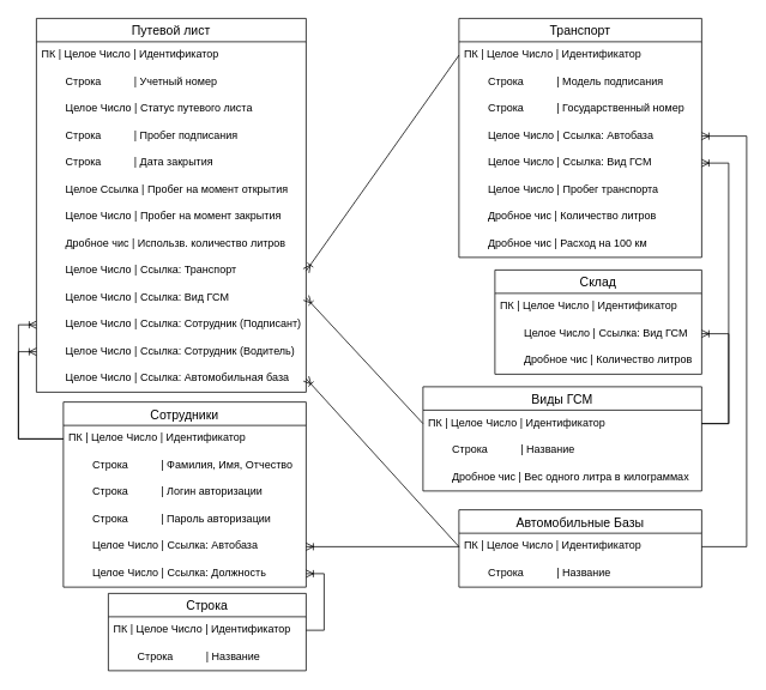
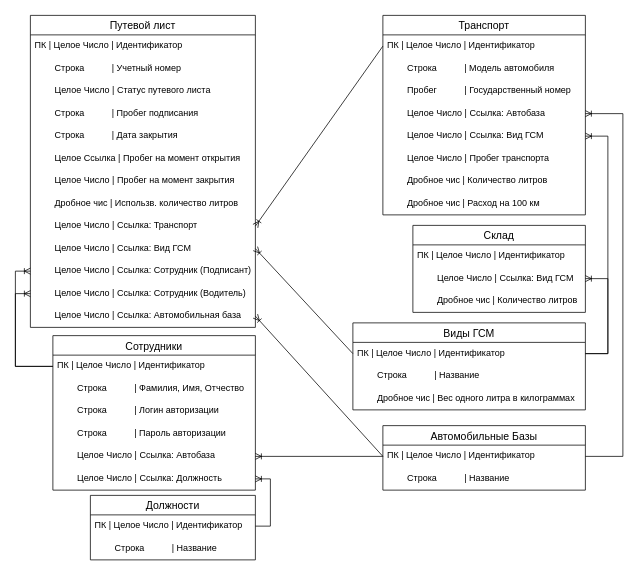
  <mxCell id="0" />
  <mxCell id="1" parent="0" />
  <mxCell id="2" value="Путевой лист" style="swimlane;fontStyle=0;childLayout=stackLayout;horizontal=1;startSize=26;horizontalStack=0;resizeParent=1;resizeParentMax=0;resizeLast=0;collapsible=1;marginBottom=0;align=center;fontSize=14;" vertex="1" parent="1"><mxGeometry x="40" y="20" width="300" height="416" as="geometry" /></mxCell>
  <mxCell id="3" value="ПК | Целое Число | Идентификатор" style="text;strokeColor=none;fillColor=none;spacingLeft=4;spacingRight=4;overflow=hidden;rotatable=0;points=[[0,0.5],[1,0.5]];portConstraint=eastwest;fontSize=12;" vertex="1" parent="2"><mxGeometry y="26" width="300" height="30" as="geometry" /></mxCell>
  <mxCell id="4" value="        Строка           | Учетный номер" style="text;strokeColor=none;fillColor=none;spacingLeft=4;spacingRight=4;overflow=hidden;rotatable=0;points=[[0,0.5],[1,0.5]];portConstraint=eastwest;fontSize=12;" vertex="1" parent="2"><mxGeometry y="56" width="300" height="30" as="geometry" /></mxCell>
  <mxCell id="5" value="        Целое Число | Статус путевого листа" style="text;strokeColor=none;fillColor=none;spacingLeft=4;spacingRight=4;overflow=hidden;rotatable=0;points=[[0,0.5],[1,0.5]];portConstraint=eastwest;fontSize=12;" vertex="1" parent="2"><mxGeometry y="86" width="300" height="30" as="geometry" /></mxCell>
  <mxCell id="6" value="        Строка           | Пробег подписания" style="text;strokeColor=none;fillColor=none;spacingLeft=4;spacingRight=4;overflow=hidden;rotatable=0;points=[[0,0.5],[1,0.5]];portConstraint=eastwest;fontSize=12;" vertex="1" parent="2"><mxGeometry y="116" width="300" height="30" as="geometry" /></mxCell>
  <mxCell id="7" value="        Строка           | Дата закрытия" style="text;strokeColor=none;fillColor=none;spacingLeft=4;spacingRight=4;overflow=hidden;rotatable=0;points=[[0,0.5],[1,0.5]];portConstraint=eastwest;fontSize=12;" vertex="1" parent="2"><mxGeometry y="146" width="300" height="30" as="geometry" /></mxCell>
  <mxCell id="8" value="        Целое Ссылка | Пробег на момент открытия" style="text;strokeColor=none;fillColor=none;spacingLeft=4;spacingRight=4;overflow=hidden;rotatable=0;points=[[0,0.5],[1,0.5]];portConstraint=eastwest;fontSize=12;" vertex="1" parent="2"><mxGeometry y="176" width="300" height="30" as="geometry" /></mxCell>
  <mxCell id="9" value="        Целое Число | Пробег на момент закрытия" style="text;strokeColor=none;fillColor=none;spacingLeft=4;spacingRight=4;overflow=hidden;rotatable=0;points=[[0,0.5],[1,0.5]];portConstraint=eastwest;fontSize=12;" vertex="1" parent="2"><mxGeometry y="206" width="300" height="30" as="geometry" /></mxCell>
  <mxCell id="10" value="        Дробное чис | Использв. количество литров" style="text;strokeColor=none;fillColor=none;spacingLeft=4;spacingRight=4;overflow=hidden;rotatable=0;points=[[0,0.5],[1,0.5]];portConstraint=eastwest;fontSize=12;" vertex="1" parent="2"><mxGeometry y="236" width="300" height="30" as="geometry" /></mxCell>
  <mxCell id="11" value="        Целое Число | Ссылка: Транспорт" style="text;strokeColor=none;fillColor=none;spacingLeft=4;spacingRight=4;overflow=hidden;rotatable=0;points=[[0,0.5],[1,0.5]];portConstraint=eastwest;fontSize=12;" vertex="1" parent="2"><mxGeometry y="266" width="300" height="30" as="geometry" /></mxCell>
  <mxCell id="12" value="        Целое Число | Ссылка: Вид ГСМ" style="text;strokeColor=none;fillColor=none;spacingLeft=4;spacingRight=4;overflow=hidden;rotatable=0;points=[[0,0.5],[1,0.5]];portConstraint=eastwest;fontSize=12;" vertex="1" parent="2"><mxGeometry y="296" width="300" height="30" as="geometry" /></mxCell>
  <mxCell id="13" value="        Целое Число | Ссылка: Сотрудник (Подписант)" style="text;strokeColor=none;fillColor=none;spacingLeft=4;spacingRight=4;overflow=hidden;rotatable=0;points=[[0,0.5],[1,0.5]];portConstraint=eastwest;fontSize=12;" vertex="1" parent="2"><mxGeometry y="326" width="300" height="30" as="geometry" /></mxCell>
  <mxCell id="14" value="        Целое Число | Ссылка: Сотрудник (Водитель)" style="text;strokeColor=none;fillColor=none;spacingLeft=4;spacingRight=4;overflow=hidden;rotatable=0;points=[[0,0.5],[1,0.5]];portConstraint=eastwest;fontSize=12;" vertex="1" parent="2"><mxGeometry y="356" width="300" height="30" as="geometry" /></mxCell>
  <mxCell id="15" value="        Целое Число | Ссылка: Автомобильная база" style="text;strokeColor=none;fillColor=none;spacingLeft=4;spacingRight=4;overflow=hidden;rotatable=0;points=[[0,0.5],[1,0.5]];portConstraint=eastwest;fontSize=12;" vertex="1" parent="2"><mxGeometry y="386" width="300" height="30" as="geometry" /></mxCell>
  <mxCell id="16" value="Виды ГСМ" style="swimlane;fontStyle=0;childLayout=stackLayout;horizontal=1;startSize=26;horizontalStack=0;resizeParent=1;resizeParentMax=0;resizeLast=0;collapsible=1;marginBottom=0;align=center;fontSize=14;" vertex="1" parent="1"><mxGeometry x="470" y="430" width="310" height="116" as="geometry" /></mxCell>
  <mxCell id="17" value="ПК | Целое Число | Идентификатор" style="text;strokeColor=none;fillColor=none;spacingLeft=4;spacingRight=4;overflow=hidden;rotatable=0;points=[[0,0.5],[1,0.5]];portConstraint=eastwest;fontSize=12;" vertex="1" parent="16"><mxGeometry y="26" width="310" height="30" as="geometry" /></mxCell>
  <mxCell id="18" value="        Строка           | Название" style="text;strokeColor=none;fillColor=none;spacingLeft=4;spacingRight=4;overflow=hidden;rotatable=0;points=[[0,0.5],[1,0.5]];portConstraint=eastwest;fontSize=12;" vertex="1" parent="16"><mxGeometry y="56" width="310" height="30" as="geometry" /></mxCell>
  <mxCell id="19" value="        Дробное чис | Вес одного литра в килограммах" style="text;strokeColor=none;fillColor=none;spacingLeft=4;spacingRight=4;overflow=hidden;rotatable=0;points=[[0,0.5],[1,0.5]];portConstraint=eastwest;fontSize=12;" vertex="1" parent="16"><mxGeometry y="86" width="310" height="30" as="geometry" /></mxCell>
  <mxCell id="20" value="" style="fontSize=12;html=1;endArrow=ERoneToMany;rounded=0;entryX=1;entryY=0.5;entryDx=0;entryDy=0;exitX=0;exitY=0.5;exitDx=0;exitDy=0;" edge="1" parent="1" source="17" target="12"><mxGeometry width="100" height="100" relative="1" as="geometry"><mxPoint x="1610" y="421" as="sourcePoint" /><mxPoint x="1450" y="331" as="targetPoint" /></mxGeometry></mxCell>
  <mxCell id="21" value="Склад" style="swimlane;fontStyle=0;childLayout=stackLayout;horizontal=1;startSize=26;horizontalStack=0;resizeParent=1;resizeParentMax=0;resizeLast=0;collapsible=1;marginBottom=0;align=center;fontSize=14;" vertex="1" parent="1"><mxGeometry x="550" y="300" width="230" height="116" as="geometry" /></mxCell>
  <mxCell id="22" value="ПК | Целое Число | Идентификатор" style="text;strokeColor=none;fillColor=none;spacingLeft=4;spacingRight=4;overflow=hidden;rotatable=0;points=[[0,0.5],[1,0.5]];portConstraint=eastwest;fontSize=12;" vertex="1" parent="21"><mxGeometry y="26" width="230" height="30" as="geometry" /></mxCell>
  <mxCell id="23" value="        Целое Число | Ссылка: Вид ГСМ" style="text;strokeColor=none;fillColor=none;spacingLeft=4;spacingRight=4;overflow=hidden;rotatable=0;points=[[0,0.5],[1,0.5]];portConstraint=eastwest;fontSize=12;" vertex="1" parent="21"><mxGeometry y="56" width="230" height="30" as="geometry" /></mxCell>
  <mxCell id="24" value="        Дробное чис | Количество литров" style="text;strokeColor=none;fillColor=none;spacingLeft=4;spacingRight=4;overflow=hidden;rotatable=0;points=[[0,0.5],[1,0.5]];portConstraint=eastwest;fontSize=12;" vertex="1" parent="21"><mxGeometry y="86" width="230" height="30" as="geometry" /></mxCell>
  <mxCell id="25" value="" style="fontSize=12;html=1;endArrow=ERoneToMany;rounded=0;entryX=1;entryY=0.5;entryDx=0;entryDy=0;exitX=1;exitY=0.5;exitDx=0;exitDy=0;edgeStyle=elbowEdgeStyle;" edge="1" parent="1" source="17" target="23"><mxGeometry width="100" height="100" relative="1" as="geometry"><mxPoint x="1410" y="579" as="sourcePoint" /><mxPoint x="1380" y="700" as="targetPoint" /><Array as="points"><mxPoint x="810" y="539" /></Array></mxGeometry></mxCell>
  <mxCell id="26" value="Автомобильные Базы" style="swimlane;fontStyle=0;childLayout=stackLayout;horizontal=1;startSize=26;horizontalStack=0;resizeParent=1;resizeParentMax=0;resizeLast=0;collapsible=1;marginBottom=0;align=center;fontSize=14;" vertex="1" parent="1"><mxGeometry x="510" y="567" width="270" height="86" as="geometry" /></mxCell>
  <mxCell id="27" value="ПК | Целое Число | Идентификатор" style="text;strokeColor=none;fillColor=none;spacingLeft=4;spacingRight=4;overflow=hidden;rotatable=0;points=[[0,0.5],[1,0.5]];portConstraint=eastwest;fontSize=12;" vertex="1" parent="26"><mxGeometry y="26" width="270" height="30" as="geometry" /></mxCell>
  <mxCell id="28" value="        Строка           | Название" style="text;strokeColor=none;fillColor=none;spacingLeft=4;spacingRight=4;overflow=hidden;rotatable=0;points=[[0,0.5],[1,0.5]];portConstraint=eastwest;fontSize=12;" vertex="1" parent="26"><mxGeometry y="56" width="270" height="30" as="geometry" /></mxCell>
  <mxCell id="29" value="" style="fontSize=12;html=1;endArrow=ERoneToMany;rounded=0;entryX=1;entryY=0.5;entryDx=0;entryDy=0;exitX=0;exitY=0.5;exitDx=0;exitDy=0;" edge="1" parent="1" source="27" target="15"><mxGeometry width="100" height="100" relative="1" as="geometry"><mxPoint x="1250" y="820" as="sourcePoint" /><mxPoint x="1120" y="670" as="targetPoint" /></mxGeometry></mxCell>
  <mxCell id="30" value="Транспорт" style="swimlane;fontStyle=0;childLayout=stackLayout;horizontal=1;startSize=26;horizontalStack=0;resizeParent=1;resizeParentMax=0;resizeLast=0;collapsible=1;marginBottom=0;align=center;fontSize=14;" vertex="1" parent="1"><mxGeometry x="510" y="20" width="270" height="266" as="geometry" /></mxCell>
  <mxCell id="31" value="ПК | Целое Число | Идентификатор" style="text;strokeColor=none;fillColor=none;spacingLeft=4;spacingRight=4;overflow=hidden;rotatable=0;points=[[0,0.5],[1,0.5]];portConstraint=eastwest;fontSize=12;" vertex="1" parent="30"><mxGeometry y="26" width="270" height="30" as="geometry" /></mxCell>
- <mxCell id="32" value="        Строка           | Модель подписания" style="text;strokeColor=none;fillColor=none;spacingLeft=4;spacingRight=4;overflow=hidden;rotatable=0;points=[[0,0.5],[1,0.5]];portConstraint=eastwest;fontSize=12;" vertex="1" parent="30"><mxGeometry y="56" width="270" height="30" as="geometry" /></mxCell>
- <mxCell id="33" value="        Строка           | Государственный номер" style="text;strokeColor=none;fillColor=none;spacingLeft=4;spacingRight=4;overflow=hidden;rotatable=0;points=[[0,0.5],[1,0.5]];portConstraint=eastwest;fontSize=12;" vertex="1" parent="30"><mxGeometry y="86" width="270" height="30" as="geometry" /></mxCell>
+ <mxCell id="32" value="        Строка           | Модель автомобиля" style="text;strokeColor=none;fillColor=none;spacingLeft=4;spacingRight=4;overflow=hidden;rotatable=0;points=[[0,0.5],[1,0.5]];portConstraint=eastwest;fontSize=12;" vertex="1" parent="30"><mxGeometry y="56" width="270" height="30" as="geometry" /></mxCell>
+ <mxCell id="33" value="        Пробег           | Государственный номер" style="text;strokeColor=none;fillColor=none;spacingLeft=4;spacingRight=4;overflow=hidden;rotatable=0;points=[[0,0.5],[1,0.5]];portConstraint=eastwest;fontSize=12;" vertex="1" parent="30"><mxGeometry y="86" width="270" height="30" as="geometry" /></mxCell>
  <mxCell id="34" value="        Целое Число | Ссылка: Автобаза" style="text;strokeColor=none;fillColor=none;spacingLeft=4;spacingRight=4;overflow=hidden;rotatable=0;points=[[0,0.5],[1,0.5]];portConstraint=eastwest;fontSize=12;" vertex="1" parent="30"><mxGeometry y="116" width="270" height="30" as="geometry" /></mxCell>
  <mxCell id="35" value="        Целое Число | Ссылка: Вид ГСМ" style="text;strokeColor=none;fillColor=none;spacingLeft=4;spacingRight=4;overflow=hidden;rotatable=0;points=[[0,0.5],[1,0.5]];portConstraint=eastwest;fontSize=12;" vertex="1" parent="30"><mxGeometry y="146" width="270" height="30" as="geometry" /></mxCell>
  <mxCell id="36" value="        Целое Число | Пробег транспорта" style="text;strokeColor=none;fillColor=none;spacingLeft=4;spacingRight=4;overflow=hidden;rotatable=0;points=[[0,0.5],[1,0.5]];portConstraint=eastwest;fontSize=12;" vertex="1" parent="30"><mxGeometry y="176" width="270" height="30" as="geometry" /></mxCell>
  <mxCell id="37" value="        Дробное чис | Количество литров" style="text;strokeColor=none;fillColor=none;spacingLeft=4;spacingRight=4;overflow=hidden;rotatable=0;points=[[0,0.5],[1,0.5]];portConstraint=eastwest;fontSize=12;" vertex="1" parent="30"><mxGeometry y="206" width="270" height="30" as="geometry" /></mxCell>
  <mxCell id="38" value="        Дробное чис | Расход на 100 км" style="text;strokeColor=none;fillColor=none;spacingLeft=4;spacingRight=4;overflow=hidden;rotatable=0;points=[[0,0.5],[1,0.5]];portConstraint=eastwest;fontSize=12;" vertex="1" parent="30"><mxGeometry y="236" width="270" height="30" as="geometry" /></mxCell>
  <mxCell id="39" value="" style="fontSize=12;html=1;endArrow=ERoneToMany;rounded=0;entryX=1;entryY=0.5;entryDx=0;entryDy=0;exitX=0;exitY=0.5;exitDx=0;exitDy=0;" edge="1" parent="1" source="31" target="11"><mxGeometry width="100" height="100" relative="1" as="geometry"><mxPoint x="1860" y="820" as="sourcePoint" /><mxPoint x="1730" y="670" as="targetPoint" /></mxGeometry></mxCell>
  <mxCell id="40" value="" style="fontSize=12;html=1;endArrow=ERoneToMany;rounded=0;entryX=1;entryY=0.5;entryDx=0;entryDy=0;exitX=1;exitY=0.5;exitDx=0;exitDy=0;edgeStyle=elbowEdgeStyle;" edge="1" parent="1" source="27" target="34"><mxGeometry width="100" height="100" relative="1" as="geometry"><mxPoint x="1020" y="680" as="sourcePoint" /><mxPoint x="1330" y="861" as="targetPoint" /><Array as="points"><mxPoint x="830" y="400" /></Array></mxGeometry></mxCell>
  <mxCell id="41" value="Сотрудники" style="swimlane;fontStyle=0;childLayout=stackLayout;horizontal=1;startSize=26;horizontalStack=0;resizeParent=1;resizeParentMax=0;resizeLast=0;collapsible=1;marginBottom=0;align=center;fontSize=14;" vertex="1" parent="1"><mxGeometry x="70" y="447" width="270" height="206" as="geometry" /></mxCell>
  <mxCell id="42" value="ПК | Целое Число | Идентификатор" style="text;strokeColor=none;fillColor=none;spacingLeft=4;spacingRight=4;overflow=hidden;rotatable=0;points=[[0,0.5],[1,0.5]];portConstraint=eastwest;fontSize=12;" vertex="1" parent="41"><mxGeometry y="26" width="270" height="30" as="geometry" /></mxCell>
  <mxCell id="43" value="        Строка           | Фамилия, Имя, Отчество" style="text;strokeColor=none;fillColor=none;spacingLeft=4;spacingRight=4;overflow=hidden;rotatable=0;points=[[0,0.5],[1,0.5]];portConstraint=eastwest;fontSize=12;" vertex="1" parent="41"><mxGeometry y="56" width="270" height="30" as="geometry" /></mxCell>
  <mxCell id="44" value="        Строка           | Логин авторизации" style="text;strokeColor=none;fillColor=none;spacingLeft=4;spacingRight=4;overflow=hidden;rotatable=0;points=[[0,0.5],[1,0.5]];portConstraint=eastwest;fontSize=12;" vertex="1" parent="41"><mxGeometry y="86" width="270" height="30" as="geometry" /></mxCell>
  <mxCell id="45" value="        Строка           | Пароль авторизации" style="text;strokeColor=none;fillColor=none;spacingLeft=4;spacingRight=4;overflow=hidden;rotatable=0;points=[[0,0.5],[1,0.5]];portConstraint=eastwest;fontSize=12;" vertex="1" parent="41"><mxGeometry y="116" width="270" height="30" as="geometry" /></mxCell>
  <mxCell id="46" value="        Целое Число | Ссылка: Автобаза" style="text;strokeColor=none;fillColor=none;spacingLeft=4;spacingRight=4;overflow=hidden;rotatable=0;points=[[0,0.5],[1,0.5]];portConstraint=eastwest;fontSize=12;" vertex="1" parent="41"><mxGeometry y="146" width="270" height="30" as="geometry" /></mxCell>
  <mxCell id="47" value="        Целое Число | Ссылка: Должность" style="text;strokeColor=none;fillColor=none;spacingLeft=4;spacingRight=4;overflow=hidden;rotatable=0;points=[[0,0.5],[1,0.5]];portConstraint=eastwest;fontSize=12;" vertex="1" parent="41"><mxGeometry y="176" width="270" height="30" as="geometry" /></mxCell>
  <mxCell id="48" value="" style="fontSize=12;html=1;endArrow=ERoneToMany;rounded=0;exitX=0;exitY=0.5;exitDx=0;exitDy=0;entryX=1;entryY=0.5;entryDx=0;entryDy=0;" edge="1" parent="1" source="27" target="46"><mxGeometry width="100" height="100" relative="1" as="geometry"><mxPoint x="1000" y="740" as="sourcePoint" /><mxPoint x="550" y="920" as="targetPoint" /></mxGeometry></mxCell>
  <mxCell id="49" value="" style="fontSize=12;html=1;endArrow=ERoneToMany;rounded=0;entryX=0;entryY=0.5;entryDx=0;entryDy=0;exitX=0;exitY=0.5;exitDx=0;exitDy=0;edgeStyle=elbowEdgeStyle;" edge="1" parent="1" source="42" target="13"><mxGeometry width="100" height="100" relative="1" as="geometry"><mxPoint x="1140" y="810" as="sourcePoint" /><mxPoint x="1220" y="800" as="targetPoint" /><Array as="points"><mxPoint x="20" y="580" /></Array></mxGeometry></mxCell>
  <mxCell id="50" value="" style="fontSize=12;html=1;endArrow=ERoneToMany;rounded=0;entryX=0;entryY=0.5;entryDx=0;entryDy=0;exitX=0;exitY=0.5;exitDx=0;exitDy=0;edgeStyle=elbowEdgeStyle;" edge="1" parent="1" source="42" target="14"><mxGeometry width="100" height="100" relative="1" as="geometry"><mxPoint x="1100" y="790" as="sourcePoint" /><mxPoint x="1230" y="810" as="targetPoint" /><Array as="points"><mxPoint x="20" y="550" /></Array></mxGeometry></mxCell>
- <mxCell id="51" value="Строка" style="swimlane;fontStyle=0;childLayout=stackLayout;horizontal=1;startSize=26;horizontalStack=0;resizeParent=1;resizeParentMax=0;resizeLast=0;collapsible=1;marginBottom=0;align=center;fontSize=14;" vertex="1" parent="1"><mxGeometry x="120" y="660" width="220" height="86" as="geometry" /></mxCell>
+ <mxCell id="51" value="Должности" style="swimlane;fontStyle=0;childLayout=stackLayout;horizontal=1;startSize=26;horizontalStack=0;resizeParent=1;resizeParentMax=0;resizeLast=0;collapsible=1;marginBottom=0;align=center;fontSize=14;" vertex="1" parent="1"><mxGeometry x="120" y="660" width="220" height="86" as="geometry" /></mxCell>
  <mxCell id="52" value="ПК | Целое Число | Идентификатор" style="text;strokeColor=none;fillColor=none;spacingLeft=4;spacingRight=4;overflow=hidden;rotatable=0;points=[[0,0.5],[1,0.5]];portConstraint=eastwest;fontSize=12;" vertex="1" parent="51"><mxGeometry y="26" width="220" height="30" as="geometry" /></mxCell>
  <mxCell id="53" value="        Строка           | Название" style="text;strokeColor=none;fillColor=none;spacingLeft=4;spacingRight=4;overflow=hidden;rotatable=0;points=[[0,0.5],[1,0.5]];portConstraint=eastwest;fontSize=12;" vertex="1" parent="51"><mxGeometry y="56" width="220" height="30" as="geometry" /></mxCell>
  <mxCell id="54" value="" style="fontSize=12;html=1;endArrow=ERoneToMany;rounded=0;entryX=1;entryY=0.5;entryDx=0;entryDy=0;exitX=1;exitY=0.5;exitDx=0;exitDy=0;edgeStyle=elbowEdgeStyle;" edge="1" parent="1" source="52" target="47"><mxGeometry width="100" height="100" relative="1" as="geometry"><mxPoint x="950" y="900" as="sourcePoint" /><mxPoint x="970" y="1036" as="targetPoint" /><Array as="points"><mxPoint x="360" y="670" /></Array></mxGeometry></mxCell>
  <mxCell id="55" value="" style="fontSize=12;html=1;endArrow=ERoneToMany;rounded=0;entryX=1;entryY=0.5;entryDx=0;entryDy=0;exitX=1;exitY=0.5;exitDx=0;exitDy=0;edgeStyle=elbowEdgeStyle;" edge="1" parent="1" source="17" target="35"><mxGeometry width="100" height="100" relative="1" as="geometry"><mxPoint x="1870" y="620" as="sourcePoint" /><mxPoint x="1700" y="560" as="targetPoint" /><Array as="points"><mxPoint x="810" y="330" /></Array></mxGeometry></mxCell>
